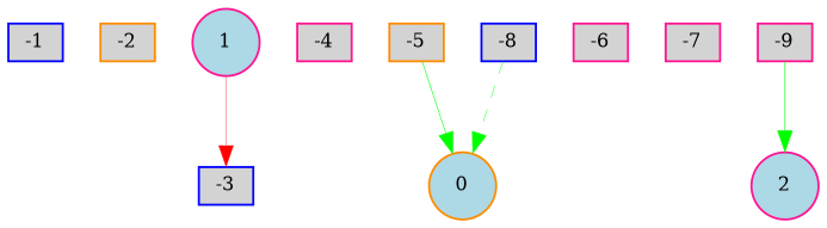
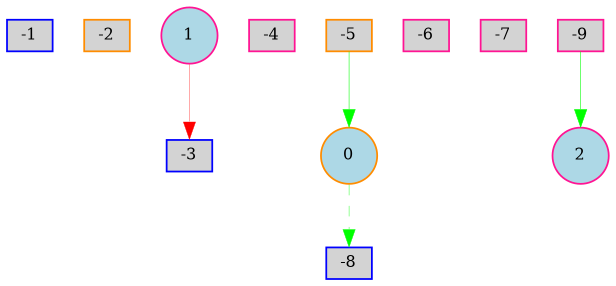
  digraph {
    node [color=deeppink fillcolor=lightgray fontsize=9 shape=box style=filled]
    edge [color=green style=solid]
    -1 [color=blue height=0.2 width=0.2]
    -2 [color=darkorange height=0.2 width=0.2]
    -3 [color=blue height=0.2 width=0.2]
    1 [fillcolor=lightblue height=0.2 shape=circle width=0.2]
    -4 [height=0.2 width=0.2]
    -5 [color=darkorange height=0.2 width=0.2]
    0 [color=darkorange fillcolor=lightblue height=0.2 shape=circle width=0.2]
    -6 [height=0.2 width=0.2]
    -7 [height=0.2 width=0.2]
    -8 [color=blue height=0.2 width=0.2]
    -9 [height=0.2 width=0.2]
    2 [fillcolor=lightblue height=0.2 shape=circle width=0.2]
    1 -> -3 [color=red penwidth=0.19188583467484205]
    -5 -> 0 [penwidth=0.31422213028709134]
-   -8 -> 0 [penwidth=0.2372504417022911 style=dashed]
+   0 -> -8 [penwidth=0.2372504417022911 style=dashed]
    -9 -> 2 [penwidth=0.3296602777329811]
  }
